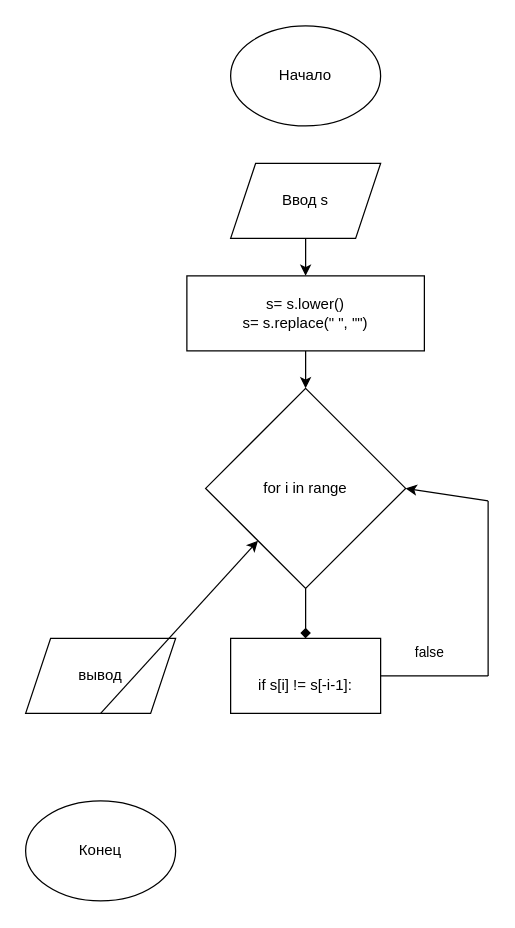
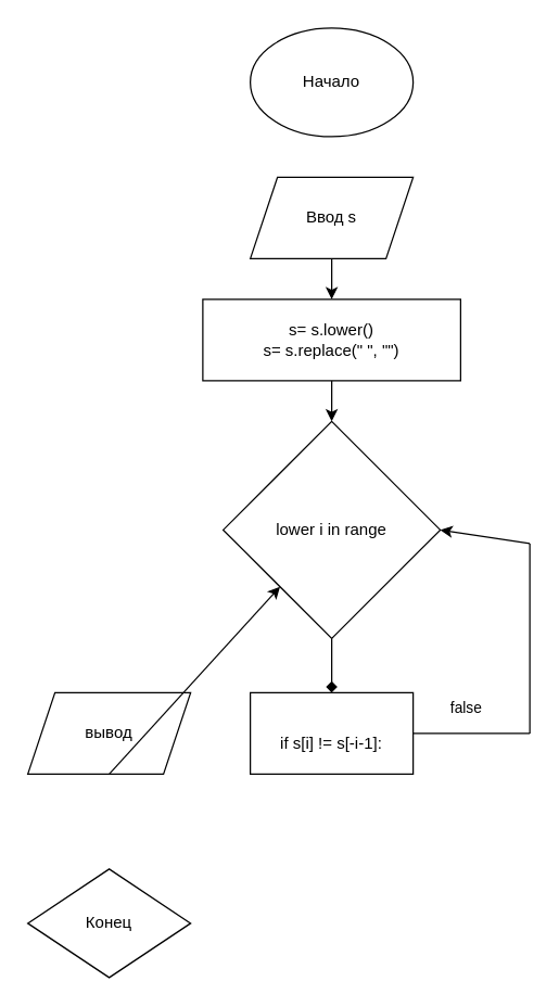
  <mxCell id="0" />
  <mxCell id="1" parent="0" />
- <mxCell id="2" value="Конец" style="ellipse;whiteSpace=wrap;html=1;" vertex="1" parent="1"><mxGeometry x="20" y="640" width="120" height="80" as="geometry" /></mxCell>
+ <mxCell id="2" value="Конец" style="rhombus;whiteSpace=wrap;html=1;" vertex="1" parent="1"><mxGeometry x="20" y="640" width="120" height="80" as="geometry" /></mxCell>
  <mxCell id="3" value="Начало" style="ellipse;whiteSpace=wrap;html=1;" vertex="1" parent="1"><mxGeometry x="184" y="20" width="120" height="80" as="geometry" /></mxCell>
  <mxCell id="4" value="вывод" style="shape=parallelogram;perimeter=parallelogramPerimeter;whiteSpace=wrap;html=1;fixedSize=1;" vertex="1" parent="1"><mxGeometry x="20" y="510" width="120" height="60" as="geometry" /></mxCell>
  <mxCell id="5" value="Ввод s" style="shape=parallelogram;perimeter=parallelogramPerimeter;whiteSpace=wrap;html=1;fixedSize=1;" vertex="1" parent="1"><mxGeometry x="184" y="130" width="120" height="60" as="geometry" /></mxCell>
  <mxCell id="6" value="s= s.lower()&lt;div&gt;s= s.replace(&quot; &quot;, &quot;&quot;)&lt;/div&gt;" style="rounded=0;whiteSpace=wrap;html=1;" vertex="1" parent="1"><mxGeometry x="149" y="220" width="190" height="60" as="geometry" /></mxCell>
- <mxCell id="7" value="for i in range" style="rhombus;whiteSpace=wrap;html=1;" vertex="1" parent="1"><mxGeometry x="164" y="310" width="160" height="160" as="geometry" /></mxCell>
+ <mxCell id="7" value="lower i in range" style="rhombus;whiteSpace=wrap;html=1;" vertex="1" parent="1"><mxGeometry x="164" y="310" width="160" height="160" as="geometry" /></mxCell>
  <mxCell id="8" value="" style="endArrow=classic;html=1;rounded=0;exitX=0.5;exitY=1;exitDx=0;exitDy=0;" edge="1" parent="1" source="4" target="7"><mxGeometry width="50" height="50" relative="1" as="geometry"><mxPoint x="30" y="430" as="sourcePoint" /><mxPoint x="80" y="380" as="targetPoint" /></mxGeometry></mxCell>
  <mxCell id="9" value="&lt;br&gt;if s[i] != s[-i-1]:" style="rounded=0;whiteSpace=wrap;html=1;" vertex="1" parent="1"><mxGeometry x="184" y="510" width="120" height="60" as="geometry" /></mxCell>
  <mxCell id="10" value="" style="endArrow=classic;html=1;rounded=0;exitX=0.5;exitY=1;exitDx=0;exitDy=0;entryX=0.5;entryY=0;entryDx=0;entryDy=0;" edge="1" parent="1" source="5" target="6"><mxGeometry width="50" height="50" relative="1" as="geometry"><mxPoint x="30" y="430" as="sourcePoint" /><mxPoint x="80" y="380" as="targetPoint" /></mxGeometry></mxCell>
  <mxCell id="11" value="" style="endArrow=classic;html=1;rounded=0;exitX=0.5;exitY=1;exitDx=0;exitDy=0;entryX=0.5;entryY=0;entryDx=0;entryDy=0;" edge="1" parent="1" source="6" target="7"><mxGeometry width="50" height="50" relative="1" as="geometry"><mxPoint x="30" y="430" as="sourcePoint" /><mxPoint x="80" y="380" as="targetPoint" /></mxGeometry></mxCell>
  <mxCell id="12" value="" style="endArrow=diamond;html=1;rounded=0;exitX=0.5;exitY=1;exitDx=0;exitDy=0;entryX=0.5;entryY=0;entryDx=0;entryDy=0;" edge="1" parent="1" source="7" target="9"><mxGeometry width="50" height="50" relative="1" as="geometry"><mxPoint x="30" y="430" as="sourcePoint" /><mxPoint x="80" y="380" as="targetPoint" /></mxGeometry></mxCell>
  <mxCell id="13" value="" style="endArrow=none;html=1;rounded=0;exitX=1;exitY=0.5;exitDx=0;exitDy=0;" edge="1" parent="1" source="9"><mxGeometry width="50" height="50" relative="1" as="geometry"><mxPoint x="30" y="430" as="sourcePoint" /><mxPoint x="390" y="540" as="targetPoint" /></mxGeometry></mxCell>
  <mxCell id="14" value="false" style="edgeLabel;html=1;align=center;verticalAlign=middle;resizable=0;points=[];" vertex="1" connectable="0" parent="13"><mxGeometry x="-0.116" y="4" relative="1" as="geometry"><mxPoint y="-16" as="offset" /></mxGeometry></mxCell>
  <mxCell id="15" value="" style="endArrow=none;html=1;rounded=0;" edge="1" parent="1"><mxGeometry width="50" height="50" relative="1" as="geometry"><mxPoint x="390" y="540" as="sourcePoint" /><mxPoint x="390" y="400" as="targetPoint" /></mxGeometry></mxCell>
  <mxCell id="16" value="" style="endArrow=classic;html=1;rounded=0;entryX=1;entryY=0.5;entryDx=0;entryDy=0;" edge="1" parent="1" target="7"><mxGeometry width="50" height="50" relative="1" as="geometry"><mxPoint x="390" y="400" as="sourcePoint" /><mxPoint x="80" y="380" as="targetPoint" /></mxGeometry></mxCell>
